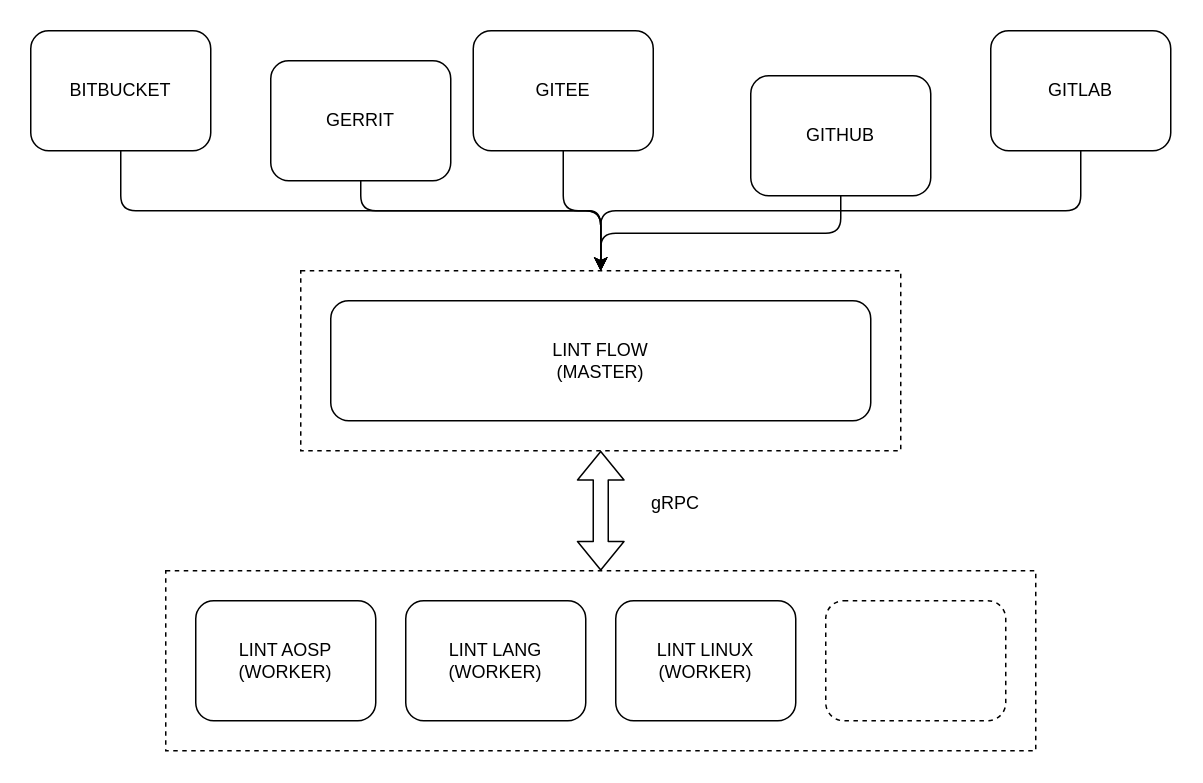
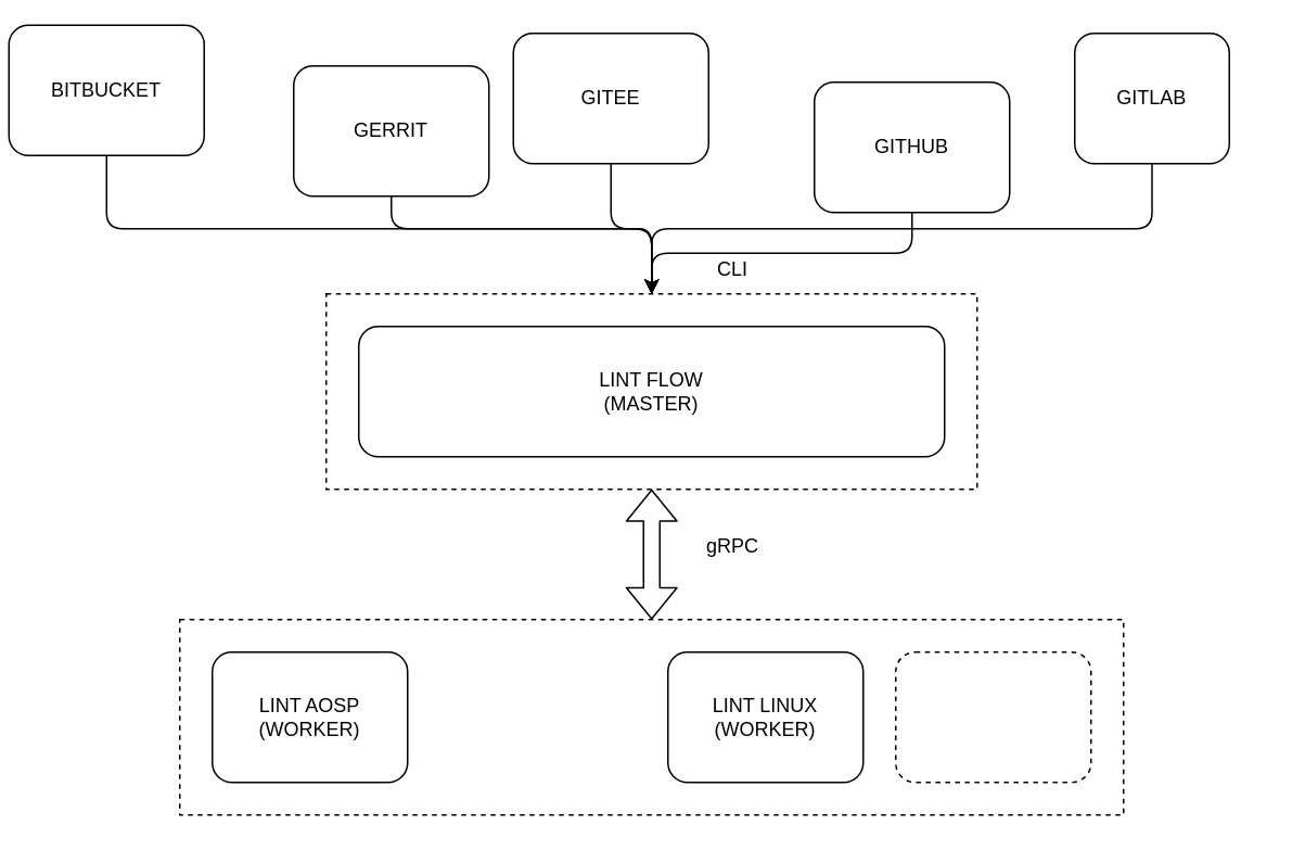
  <mxCell id="0" />
  <mxCell id="1" parent="0" />
  <mxCell id="2" value="" style="rounded=0;whiteSpace=wrap;html=1;dashed=1;" parent="1" vertex="1"><mxGeometry x="200" y="180" width="400" height="120" as="geometry" /></mxCell>
  <mxCell id="3" value="" style="rounded=0;whiteSpace=wrap;html=1;dashed=1;" parent="1" vertex="1"><mxGeometry x="110" y="380" width="580" height="120" as="geometry" /></mxCell>
- <mxCell id="4" value="&lt;span&gt;BITBUCKET&lt;/span&gt;" style="rounded=1;whiteSpace=wrap;html=1;" parent="1" vertex="1"><mxGeometry x="20" y="20" width="120" height="80" as="geometry" /></mxCell>
+ <mxCell id="4" value="&lt;span&gt;BITBUCKET&lt;/span&gt;" style="rounded=1;whiteSpace=wrap;html=1;" parent="1" vertex="1"><mxGeometry x="5" y="15" width="120" height="80" as="geometry" /></mxCell>
  <mxCell id="5" value="&lt;span&gt;GERRIT&lt;/span&gt;" style="rounded=1;whiteSpace=wrap;html=1;" parent="1" vertex="1"><mxGeometry x="180" y="40" width="120" height="80" as="geometry" /></mxCell>
  <mxCell id="6" value="&lt;span&gt;GITEE&lt;/span&gt;" style="rounded=1;whiteSpace=wrap;html=1;" parent="1" vertex="1"><mxGeometry x="315" y="20" width="120" height="80" as="geometry" /></mxCell>
  <mxCell id="7" value="GITHUB" style="rounded=1;whiteSpace=wrap;html=1;" parent="1" vertex="1"><mxGeometry x="500" y="50" width="120" height="80" as="geometry" /></mxCell>
  <mxCell id="8" value="LINT FLOW&lt;br&gt;(MASTER)" style="rounded=1;whiteSpace=wrap;html=1;" parent="1" vertex="1"><mxGeometry x="220" y="200" width="360" height="80" as="geometry" /></mxCell>
  <mxCell id="9" value="" style="edgeStyle=elbowEdgeStyle;elbow=vertical;endArrow=classic;html=1;exitX=0.5;exitY=1;exitDx=0;exitDy=0;entryX=0.5;entryY=0;entryDx=0;entryDy=0;" parent="1" source="4" target="2" edge="1"><mxGeometry width="50" height="50" relative="1" as="geometry"><mxPoint x="230" y="470" as="sourcePoint" /><mxPoint x="280" y="420" as="targetPoint" /><Array as="points"><mxPoint x="280" y="140" /></Array></mxGeometry></mxCell>
  <mxCell id="10" value="" style="edgeStyle=elbowEdgeStyle;elbow=vertical;endArrow=classic;html=1;exitX=0.5;exitY=1;exitDx=0;exitDy=0;entryX=0.5;entryY=0;entryDx=0;entryDy=0;" parent="1" source="5" target="2" edge="1"><mxGeometry width="50" height="50" relative="1" as="geometry"><mxPoint x="330" y="460" as="sourcePoint" /><mxPoint x="380" y="400" as="targetPoint" /><Array as="points"><mxPoint x="360" y="140" /></Array></mxGeometry></mxCell>
  <mxCell id="11" value="" style="edgeStyle=elbowEdgeStyle;elbow=vertical;endArrow=classic;html=1;exitX=0.5;exitY=1;exitDx=0;exitDy=0;entryX=0.5;entryY=0;entryDx=0;entryDy=0;" parent="1" source="6" target="2" edge="1"><mxGeometry width="50" height="50" relative="1" as="geometry"><mxPoint x="500" y="380" as="sourcePoint" /><mxPoint x="550" y="330" as="targetPoint" /></mxGeometry></mxCell>
  <mxCell id="12" value="" style="edgeStyle=elbowEdgeStyle;elbow=vertical;endArrow=classic;html=1;exitX=0.5;exitY=1;exitDx=0;exitDy=0;entryX=0.5;entryY=0;entryDx=0;entryDy=0;" parent="1" source="7" target="2" edge="1"><mxGeometry width="50" height="50" relative="1" as="geometry"><mxPoint x="540" y="390" as="sourcePoint" /><mxPoint x="590" y="340" as="targetPoint" /></mxGeometry></mxCell>
- <mxCell id="13" value="LINT LANG&lt;br&gt;(WORKER)" style="rounded=1;whiteSpace=wrap;html=1;" parent="1" vertex="1"><mxGeometry x="270" y="400" width="120" height="80" as="geometry" /></mxCell>
  <mxCell id="14" value="" style="rounded=1;whiteSpace=wrap;html=1;dashed=1;" parent="1" vertex="1"><mxGeometry x="550" y="400" width="120" height="80" as="geometry" /></mxCell>
  <mxCell id="15" value="" style="shape=flexArrow;endArrow=classic;startArrow=classic;html=1;entryX=0.5;entryY=1;entryDx=0;entryDy=0;exitX=0.5;exitY=0;exitDx=0;exitDy=0;" parent="1" source="3" target="2" edge="1"><mxGeometry width="50" height="50" relative="1" as="geometry"><mxPoint x="380" y="340" as="sourcePoint" /><mxPoint x="430" y="290" as="targetPoint" /></mxGeometry></mxCell>
  <mxCell id="16" value="gRPC" style="text;html=1;strokeColor=none;fillColor=none;align=center;verticalAlign=middle;whiteSpace=wrap;rounded=0;" parent="1" vertex="1"><mxGeometry x="410" y="320" width="80" height="30" as="geometry" /></mxCell>
+ <mxCell id="17" value="CLI" style="text;html=1;strokeColor=none;fillColor=none;align=center;verticalAlign=middle;whiteSpace=wrap;rounded=0;" parent="1" vertex="1"><mxGeometry x="410" y="150" width="80" height="30" as="geometry" /></mxCell>
  <mxCell id="18" value="LINT LINUX&lt;br&gt;(WORKER)" style="rounded=1;whiteSpace=wrap;html=1;" parent="1" vertex="1"><mxGeometry x="410" y="400" width="120" height="80" as="geometry" /></mxCell>
  <mxCell id="19" value="LINT AOSP&lt;br&gt;(WORKER)" style="rounded=1;whiteSpace=wrap;html=1;" parent="1" vertex="1"><mxGeometry x="130" y="400" width="120" height="80" as="geometry" /></mxCell>
- <mxCell id="20" value="&lt;span&gt;GITLAB&lt;/span&gt;" style="rounded=1;whiteSpace=wrap;html=1;" parent="1" vertex="1"><mxGeometry x="660" y="20" width="120" height="80" as="geometry" /></mxCell>
+ <mxCell id="20" value="&lt;span&gt;GITLAB&lt;/span&gt;" style="rounded=1;whiteSpace=wrap;html=1;" parent="1" vertex="1"><mxGeometry x="660" y="20" width="95" height="80" as="geometry" /></mxCell>
  <mxCell id="21" value="" style="edgeStyle=elbowEdgeStyle;elbow=vertical;endArrow=classic;html=1;exitX=0.5;exitY=1;exitDx=0;exitDy=0;entryX=0.5;entryY=0;entryDx=0;entryDy=0;" parent="1" source="20" target="2" edge="1"><mxGeometry width="50" height="50" relative="1" as="geometry"><mxPoint x="740" y="240" as="sourcePoint" /><mxPoint x="790" y="190" as="targetPoint" /></mxGeometry></mxCell>
